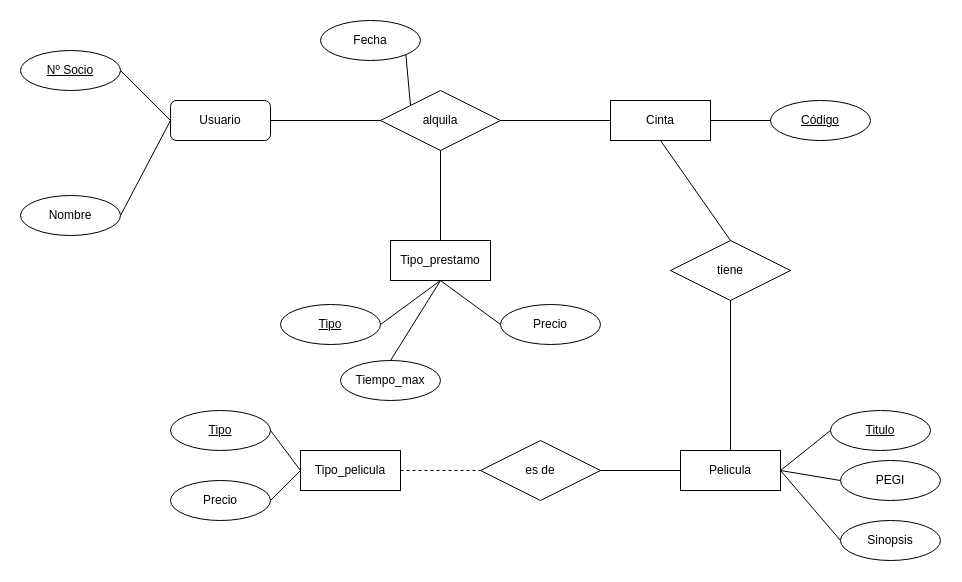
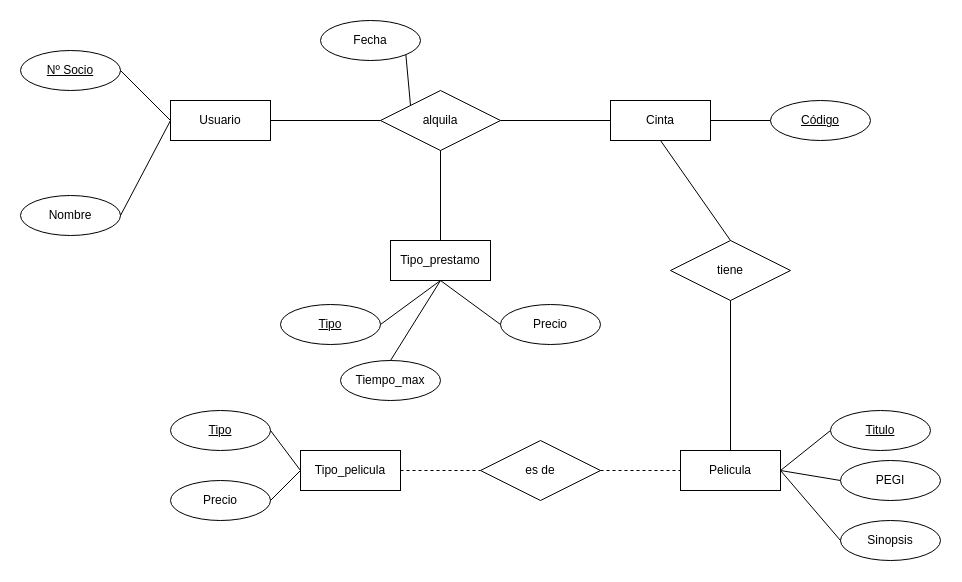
  <mxCell id="0" />
  <mxCell id="1" parent="0" />
- <mxCell id="2" value="Usuario" style="whiteSpace=wrap;html=1;align=center;rounded=1;" vertex="1" parent="1"><mxGeometry x="170" y="100" width="100" height="40" as="geometry" /></mxCell>
+ <mxCell id="2" value="Usuario" style="whiteSpace=wrap;html=1;align=center;" vertex="1" parent="1"><mxGeometry x="170" y="100" width="100" height="40" as="geometry" /></mxCell>
  <mxCell id="3" value="alquila" style="shape=rhombus;perimeter=rhombusPerimeter;whiteSpace=wrap;html=1;align=center;" vertex="1" parent="1"><mxGeometry x="380" y="90" width="120" height="60" as="geometry" /></mxCell>
  <mxCell id="4" value="Cinta" style="whiteSpace=wrap;html=1;align=center;" vertex="1" parent="1"><mxGeometry x="610" y="100" width="100" height="40" as="geometry" /></mxCell>
  <mxCell id="5" value="Nº Socio" style="ellipse;whiteSpace=wrap;html=1;align=center;fontStyle=4;" vertex="1" parent="1"><mxGeometry x="20" y="50" width="100" height="40" as="geometry" /></mxCell>
  <mxCell id="6" value="Nombre" style="ellipse;whiteSpace=wrap;html=1;align=center;" vertex="1" parent="1"><mxGeometry x="20" y="195" width="100" height="40" as="geometry" /></mxCell>
  <mxCell id="7" value="" style="endArrow=none;html=1;rounded=0;exitX=1;exitY=0.5;exitDx=0;exitDy=0;entryX=0;entryY=0.5;entryDx=0;entryDy=0;" edge="1" parent="1" source="5" target="2"><mxGeometry relative="1" as="geometry"><mxPoint x="380" y="260" as="sourcePoint" /><mxPoint x="540" y="260" as="targetPoint" /></mxGeometry></mxCell>
  <mxCell id="8" value="" style="endArrow=none;html=1;rounded=0;exitX=1;exitY=0.5;exitDx=0;exitDy=0;entryX=0;entryY=0.5;entryDx=0;entryDy=0;" edge="1" parent="1" source="6" target="2"><mxGeometry relative="1" as="geometry"><mxPoint x="380" y="260" as="sourcePoint" /><mxPoint x="540" y="260" as="targetPoint" /></mxGeometry></mxCell>
  <mxCell id="9" value="" style="endArrow=none;html=1;rounded=0;exitX=1;exitY=0.5;exitDx=0;exitDy=0;entryX=0;entryY=0.5;entryDx=0;entryDy=0;" edge="1" parent="1" source="2" target="3"><mxGeometry relative="1" as="geometry"><mxPoint x="380" y="260" as="sourcePoint" /><mxPoint x="540" y="260" as="targetPoint" /></mxGeometry></mxCell>
  <mxCell id="10" value="" style="endArrow=none;html=1;rounded=0;exitX=1;exitY=0.5;exitDx=0;exitDy=0;entryX=0;entryY=0.5;entryDx=0;entryDy=0;" edge="1" parent="1" source="3" target="4"><mxGeometry relative="1" as="geometry"><mxPoint x="380" y="260" as="sourcePoint" /><mxPoint x="540" y="260" as="targetPoint" /></mxGeometry></mxCell>
  <mxCell id="11" value="Fecha" style="ellipse;whiteSpace=wrap;html=1;align=center;" vertex="1" parent="1"><mxGeometry x="320" y="20" width="100" height="40" as="geometry" /></mxCell>
  <mxCell id="12" value="" style="endArrow=none;html=1;rounded=0;exitX=1;exitY=1;exitDx=0;exitDy=0;entryX=0;entryY=0;entryDx=0;entryDy=0;" edge="1" parent="1" source="11" target="3"><mxGeometry relative="1" as="geometry"><mxPoint x="380" y="260" as="sourcePoint" /><mxPoint x="540" y="260" as="targetPoint" /></mxGeometry></mxCell>
  <mxCell id="13" value="Tipo_prestamo" style="whiteSpace=wrap;html=1;align=center;" vertex="1" parent="1"><mxGeometry x="390" y="240" width="100" height="40" as="geometry" /></mxCell>
  <mxCell id="14" value="" style="endArrow=none;html=1;rounded=0;exitX=0.5;exitY=1;exitDx=0;exitDy=0;entryX=0.5;entryY=0;entryDx=0;entryDy=0;" edge="1" parent="1" source="3" target="13"><mxGeometry relative="1" as="geometry"><mxPoint x="380" y="260" as="sourcePoint" /><mxPoint x="540" y="260" as="targetPoint" /></mxGeometry></mxCell>
  <mxCell id="15" value="Tipo" style="ellipse;whiteSpace=wrap;html=1;align=center;fontStyle=4;" vertex="1" parent="1"><mxGeometry x="280" y="304" width="100" height="40" as="geometry" /></mxCell>
  <mxCell id="16" value="Tiempo_max" style="ellipse;whiteSpace=wrap;html=1;align=center;" vertex="1" parent="1"><mxGeometry x="340" y="360" width="100" height="40" as="geometry" /></mxCell>
  <mxCell id="17" value="Precio" style="ellipse;whiteSpace=wrap;html=1;align=center;" vertex="1" parent="1"><mxGeometry x="500" y="304" width="100" height="40" as="geometry" /></mxCell>
  <mxCell id="18" value="" style="endArrow=none;html=1;rounded=0;entryX=0.5;entryY=0;entryDx=0;entryDy=0;exitX=0.5;exitY=1;exitDx=0;exitDy=0;" edge="1" parent="1" source="13" target="16"><mxGeometry relative="1" as="geometry"><mxPoint x="380" y="260" as="sourcePoint" /><mxPoint x="540" y="260" as="targetPoint" /></mxGeometry></mxCell>
  <mxCell id="19" value="" style="endArrow=none;html=1;rounded=0;entryX=0;entryY=0.5;entryDx=0;entryDy=0;exitX=0.5;exitY=1;exitDx=0;exitDy=0;" edge="1" parent="1" source="13" target="17"><mxGeometry relative="1" as="geometry"><mxPoint x="380" y="260" as="sourcePoint" /><mxPoint x="540" y="260" as="targetPoint" /></mxGeometry></mxCell>
  <mxCell id="20" value="" style="endArrow=none;html=1;rounded=0;entryX=1;entryY=0.5;entryDx=0;entryDy=0;exitX=0.5;exitY=1;exitDx=0;exitDy=0;" edge="1" parent="1" source="13" target="15"><mxGeometry relative="1" as="geometry"><mxPoint x="380" y="260" as="sourcePoint" /><mxPoint x="540" y="260" as="targetPoint" /></mxGeometry></mxCell>
  <mxCell id="21" value="Pelicula" style="whiteSpace=wrap;html=1;align=center;" vertex="1" parent="1"><mxGeometry x="680" y="450" width="100" height="40" as="geometry" /></mxCell>
  <mxCell id="22" value="tiene" style="shape=rhombus;perimeter=rhombusPerimeter;whiteSpace=wrap;html=1;align=center;" vertex="1" parent="1"><mxGeometry x="670" y="240" width="120" height="60" as="geometry" /></mxCell>
  <mxCell id="23" value="" style="endArrow=none;html=1;rounded=0;entryX=0.5;entryY=1;entryDx=0;entryDy=0;exitX=0.5;exitY=0;exitDx=0;exitDy=0;" edge="1" parent="1" source="22" target="4"><mxGeometry relative="1" as="geometry"><mxPoint x="380" y="260" as="sourcePoint" /><mxPoint x="540" y="260" as="targetPoint" /></mxGeometry></mxCell>
  <mxCell id="24" value="" style="endArrow=none;html=1;rounded=0;entryX=0.5;entryY=1;entryDx=0;entryDy=0;exitX=0.5;exitY=0;exitDx=0;exitDy=0;" edge="1" parent="1" source="21" target="22"><mxGeometry relative="1" as="geometry"><mxPoint x="380" y="260" as="sourcePoint" /><mxPoint x="540" y="260" as="targetPoint" /></mxGeometry></mxCell>
  <mxCell id="25" value="es de" style="shape=rhombus;perimeter=rhombusPerimeter;whiteSpace=wrap;html=1;align=center;" vertex="1" parent="1"><mxGeometry x="480" y="440" width="120" height="60" as="geometry" /></mxCell>
  <mxCell id="26" value="Tipo_pelicula" style="whiteSpace=wrap;html=1;align=center;" vertex="1" parent="1"><mxGeometry x="300" y="450" width="100" height="40" as="geometry" /></mxCell>
  <mxCell id="27" value="" style="endArrow=none;html=1;rounded=0;exitX=1;exitY=0.5;exitDx=0;exitDy=0;dashed=1;" edge="1" parent="1" source="26" target="25"><mxGeometry relative="1" as="geometry"><mxPoint x="380" y="310" as="sourcePoint" /><mxPoint x="540" y="310" as="targetPoint" /></mxGeometry></mxCell>
- <mxCell id="28" value="" style="endArrow=none;html=1;rounded=0;entryX=0;entryY=0.5;entryDx=0;entryDy=0;exitX=1;exitY=0.5;exitDx=0;exitDy=0;" edge="1" parent="1" source="25" target="21"><mxGeometry relative="1" as="geometry"><mxPoint x="380" y="310" as="sourcePoint" /><mxPoint x="540" y="310" as="targetPoint" /></mxGeometry></mxCell>
+ <mxCell id="28" value="" style="endArrow=none;html=1;rounded=0;entryX=0;entryY=0.5;entryDx=0;entryDy=0;exitX=1;exitY=0.5;exitDx=0;exitDy=0;dashed=1;" edge="1" parent="1" source="25" target="21"><mxGeometry relative="1" as="geometry"><mxPoint x="380" y="310" as="sourcePoint" /><mxPoint x="540" y="310" as="targetPoint" /></mxGeometry></mxCell>
  <mxCell id="29" value="Tipo" style="ellipse;whiteSpace=wrap;html=1;align=center;fontStyle=4;" vertex="1" parent="1"><mxGeometry x="170" y="410" width="100" height="40" as="geometry" /></mxCell>
  <mxCell id="30" value="Precio" style="ellipse;whiteSpace=wrap;html=1;align=center;" vertex="1" parent="1"><mxGeometry x="170" y="480" width="100" height="40" as="geometry" /></mxCell>
  <mxCell id="31" value="" style="endArrow=none;html=1;rounded=0;exitX=1;exitY=0.5;exitDx=0;exitDy=0;entryX=0;entryY=0.5;entryDx=0;entryDy=0;" edge="1" parent="1" source="29" target="26"><mxGeometry relative="1" as="geometry"><mxPoint x="380" y="310" as="sourcePoint" /><mxPoint x="540" y="310" as="targetPoint" /></mxGeometry></mxCell>
  <mxCell id="32" value="" style="endArrow=none;html=1;rounded=0;exitX=1;exitY=0.5;exitDx=0;exitDy=0;entryX=0;entryY=0.5;entryDx=0;entryDy=0;" edge="1" parent="1" source="30" target="26"><mxGeometry relative="1" as="geometry"><mxPoint x="380" y="310" as="sourcePoint" /><mxPoint x="540" y="310" as="targetPoint" /></mxGeometry></mxCell>
  <mxCell id="33" value="Titulo" style="ellipse;whiteSpace=wrap;html=1;align=center;fontStyle=4;" vertex="1" parent="1"><mxGeometry x="830" y="410" width="100" height="40" as="geometry" /></mxCell>
  <mxCell id="34" value="PEGI" style="ellipse;whiteSpace=wrap;html=1;align=center;" vertex="1" parent="1"><mxGeometry x="840" y="460" width="100" height="40" as="geometry" /></mxCell>
  <mxCell id="35" value="Sinopsis" style="ellipse;whiteSpace=wrap;html=1;align=center;" vertex="1" parent="1"><mxGeometry x="840" y="520" width="100" height="40" as="geometry" /></mxCell>
  <mxCell id="36" value="" style="endArrow=none;html=1;rounded=0;entryX=0;entryY=0.5;entryDx=0;entryDy=0;exitX=1;exitY=0.5;exitDx=0;exitDy=0;" edge="1" parent="1" source="21" target="33"><mxGeometry relative="1" as="geometry"><mxPoint x="380" y="310" as="sourcePoint" /><mxPoint x="540" y="310" as="targetPoint" /></mxGeometry></mxCell>
  <mxCell id="37" value="" style="endArrow=none;html=1;rounded=0;entryX=0;entryY=0.5;entryDx=0;entryDy=0;exitX=1;exitY=0.5;exitDx=0;exitDy=0;" edge="1" parent="1" source="21" target="34"><mxGeometry relative="1" as="geometry"><mxPoint x="380" y="310" as="sourcePoint" /><mxPoint x="540" y="310" as="targetPoint" /></mxGeometry></mxCell>
  <mxCell id="38" value="" style="endArrow=none;html=1;rounded=0;entryX=0;entryY=0.5;entryDx=0;entryDy=0;exitX=1;exitY=0.5;exitDx=0;exitDy=0;" edge="1" parent="1" source="21" target="35"><mxGeometry relative="1" as="geometry"><mxPoint x="380" y="310" as="sourcePoint" /><mxPoint x="540" y="310" as="targetPoint" /></mxGeometry></mxCell>
  <mxCell id="39" value="Código" style="ellipse;whiteSpace=wrap;html=1;align=center;fontStyle=4;" vertex="1" parent="1"><mxGeometry x="770" y="100" width="100" height="40" as="geometry" /></mxCell>
  <mxCell id="40" value="" style="endArrow=none;html=1;rounded=0;entryX=0;entryY=0.5;entryDx=0;entryDy=0;exitX=1;exitY=0.5;exitDx=0;exitDy=0;" edge="1" parent="1" source="4" target="39"><mxGeometry relative="1" as="geometry"><mxPoint x="380" y="280" as="sourcePoint" /><mxPoint x="540" y="280" as="targetPoint" /></mxGeometry></mxCell>
